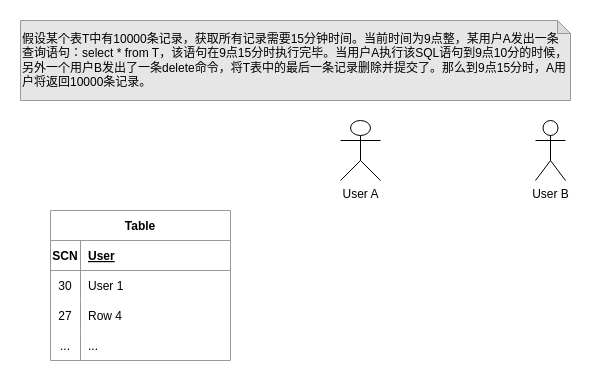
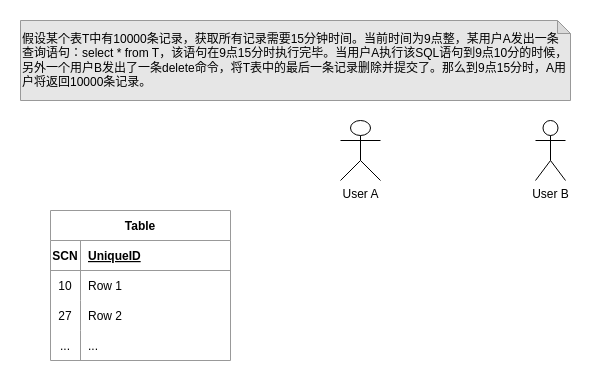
  <mxCell id="0" />
  <mxCell id="1" parent="0" />
  <mxCell id="2" value="User A" style="shape=umlActor;verticalLabelPosition=bottom;verticalAlign=top;html=1;outlineConnect=0;" vertex="1" parent="1"><mxGeometry x="340" y="120" width="40" height="60" as="geometry" /></mxCell>
  <mxCell id="3" value="User B" style="shape=umlActor;verticalLabelPosition=bottom;verticalAlign=top;html=1;outlineConnect=0;" vertex="1" parent="1"><mxGeometry x="535" y="120" width="30" height="60" as="geometry" /></mxCell>
  <mxCell id="4" value="Table" style="shape=table;startSize=30;container=1;collapsible=1;childLayout=tableLayout;fixedRows=1;rowLines=0;fontStyle=1;align=center;resizeLast=1;strokeColor=#999999;" vertex="1" parent="1"><mxGeometry x="50" y="210" width="180" height="150" as="geometry" /></mxCell>
  <mxCell id="5" value="" style="shape=tableRow;horizontal=0;startSize=0;swimlaneHead=0;swimlaneBody=0;fillColor=none;collapsible=0;dropTarget=0;points=[[0,0.5],[1,0.5]];portConstraint=eastwest;top=0;left=0;right=0;bottom=1;strokeColor=#999999;" vertex="1" parent="4"><mxGeometry y="30" width="180" height="30" as="geometry" /></mxCell>
  <mxCell id="6" value="SCN" style="shape=partialRectangle;connectable=0;fillColor=none;top=0;left=0;bottom=0;right=0;fontStyle=1;overflow=hidden;strokeColor=#999999;" vertex="1" parent="5"><mxGeometry width="30" height="30" as="geometry"><mxRectangle width="30" height="30" as="alternateBounds" /></mxGeometry></mxCell>
- <mxCell id="7" value="User" style="shape=partialRectangle;connectable=0;fillColor=none;top=0;left=0;bottom=0;right=0;align=left;spacingLeft=6;fontStyle=5;overflow=hidden;strokeColor=#999999;" vertex="1" parent="5"><mxGeometry x="30" width="150" height="30" as="geometry"><mxRectangle width="150" height="30" as="alternateBounds" /></mxGeometry></mxCell>
+ <mxCell id="7" value="UniqueID" style="shape=partialRectangle;connectable=0;fillColor=none;top=0;left=0;bottom=0;right=0;align=left;spacingLeft=6;fontStyle=5;overflow=hidden;strokeColor=#999999;" vertex="1" parent="5"><mxGeometry x="30" width="150" height="30" as="geometry"><mxRectangle width="150" height="30" as="alternateBounds" /></mxGeometry></mxCell>
  <mxCell id="8" value="" style="shape=tableRow;horizontal=0;startSize=0;swimlaneHead=0;swimlaneBody=0;fillColor=none;collapsible=0;dropTarget=0;points=[[0,0.5],[1,0.5]];portConstraint=eastwest;top=0;left=0;right=0;bottom=0;strokeColor=#999999;" vertex="1" parent="4"><mxGeometry y="60" width="180" height="30" as="geometry" /></mxCell>
- <mxCell id="9" value="30" style="shape=partialRectangle;connectable=0;fillColor=none;top=0;left=0;bottom=0;right=0;editable=1;overflow=hidden;strokeColor=#999999;" vertex="1" parent="8"><mxGeometry width="30" height="30" as="geometry"><mxRectangle width="30" height="30" as="alternateBounds" /></mxGeometry></mxCell>
- <mxCell id="10" value="User 1" style="shape=partialRectangle;connectable=0;fillColor=none;top=0;left=0;bottom=0;right=0;align=left;spacingLeft=6;overflow=hidden;strokeColor=#999999;" vertex="1" parent="8"><mxGeometry x="30" width="150" height="30" as="geometry"><mxRectangle width="150" height="30" as="alternateBounds" /></mxGeometry></mxCell>
+ <mxCell id="9" value="10" style="shape=partialRectangle;connectable=0;fillColor=none;top=0;left=0;bottom=0;right=0;editable=1;overflow=hidden;strokeColor=#999999;" vertex="1" parent="8"><mxGeometry width="30" height="30" as="geometry"><mxRectangle width="30" height="30" as="alternateBounds" /></mxGeometry></mxCell>
+ <mxCell id="10" value="Row 1" style="shape=partialRectangle;connectable=0;fillColor=none;top=0;left=0;bottom=0;right=0;align=left;spacingLeft=6;overflow=hidden;strokeColor=#999999;" vertex="1" parent="8"><mxGeometry x="30" width="150" height="30" as="geometry"><mxRectangle width="150" height="30" as="alternateBounds" /></mxGeometry></mxCell>
  <mxCell id="11" value="" style="shape=tableRow;horizontal=0;startSize=0;swimlaneHead=0;swimlaneBody=0;fillColor=none;collapsible=0;dropTarget=0;points=[[0,0.5],[1,0.5]];portConstraint=eastwest;top=0;left=0;right=0;bottom=0;strokeColor=#999999;" vertex="1" parent="4"><mxGeometry y="90" width="180" height="30" as="geometry" /></mxCell>
  <mxCell id="12" value="27" style="shape=partialRectangle;connectable=0;fillColor=none;top=0;left=0;bottom=0;right=0;editable=1;overflow=hidden;strokeColor=#999999;" vertex="1" parent="11"><mxGeometry width="30" height="30" as="geometry"><mxRectangle width="30" height="30" as="alternateBounds" /></mxGeometry></mxCell>
- <mxCell id="13" value="Row 4" style="shape=partialRectangle;connectable=0;fillColor=none;top=0;left=0;bottom=0;right=0;align=left;spacingLeft=6;overflow=hidden;strokeColor=#999999;" vertex="1" parent="11"><mxGeometry x="30" width="150" height="30" as="geometry"><mxRectangle width="150" height="30" as="alternateBounds" /></mxGeometry></mxCell>
+ <mxCell id="13" value="Row 2" style="shape=partialRectangle;connectable=0;fillColor=none;top=0;left=0;bottom=0;right=0;align=left;spacingLeft=6;overflow=hidden;strokeColor=#999999;" vertex="1" parent="11"><mxGeometry x="30" width="150" height="30" as="geometry"><mxRectangle width="150" height="30" as="alternateBounds" /></mxGeometry></mxCell>
  <mxCell id="14" value="" style="shape=tableRow;horizontal=0;startSize=0;swimlaneHead=0;swimlaneBody=0;fillColor=none;collapsible=0;dropTarget=0;points=[[0,0.5],[1,0.5]];portConstraint=eastwest;top=0;left=0;right=0;bottom=0;strokeColor=#999999;" vertex="1" parent="4"><mxGeometry y="120" width="180" height="30" as="geometry" /></mxCell>
  <mxCell id="15" value="..." style="shape=partialRectangle;connectable=0;fillColor=none;top=0;left=0;bottom=0;right=0;editable=1;overflow=hidden;strokeColor=#999999;" vertex="1" parent="14"><mxGeometry width="30" height="30" as="geometry"><mxRectangle width="30" height="30" as="alternateBounds" /></mxGeometry></mxCell>
  <mxCell id="16" value="..." style="shape=partialRectangle;connectable=0;fillColor=none;top=0;left=0;bottom=0;right=0;align=left;spacingLeft=6;overflow=hidden;strokeColor=#999999;" vertex="1" parent="14"><mxGeometry x="30" width="150" height="30" as="geometry"><mxRectangle width="150" height="30" as="alternateBounds" /></mxGeometry></mxCell>
  <mxCell id="17" value="&lt;div&gt;假设某个表T中有10000条记录，获取所有记录需要15分钟时间。当前时间为9点整，某用户A发出一条查询语句：select * from T，该语句在9点15分时执行完毕。当用户A执行该SQL语句到9点10分的时候，另外一个用户B发出了一条delete命令，将T表中的最后一条记录删除并提交了。那么到9点15分时，A用户将返回10000条记录。&lt;/div&gt;" style="shape=note;whiteSpace=wrap;html=1;backgroundOutline=1;darkOpacity=0.05;strokeColor=#999999;fillColor=#E6E6E6;size=13;align=left;" vertex="1" parent="1"><mxGeometry x="20" y="20" width="550" height="80" as="geometry" /></mxCell>
